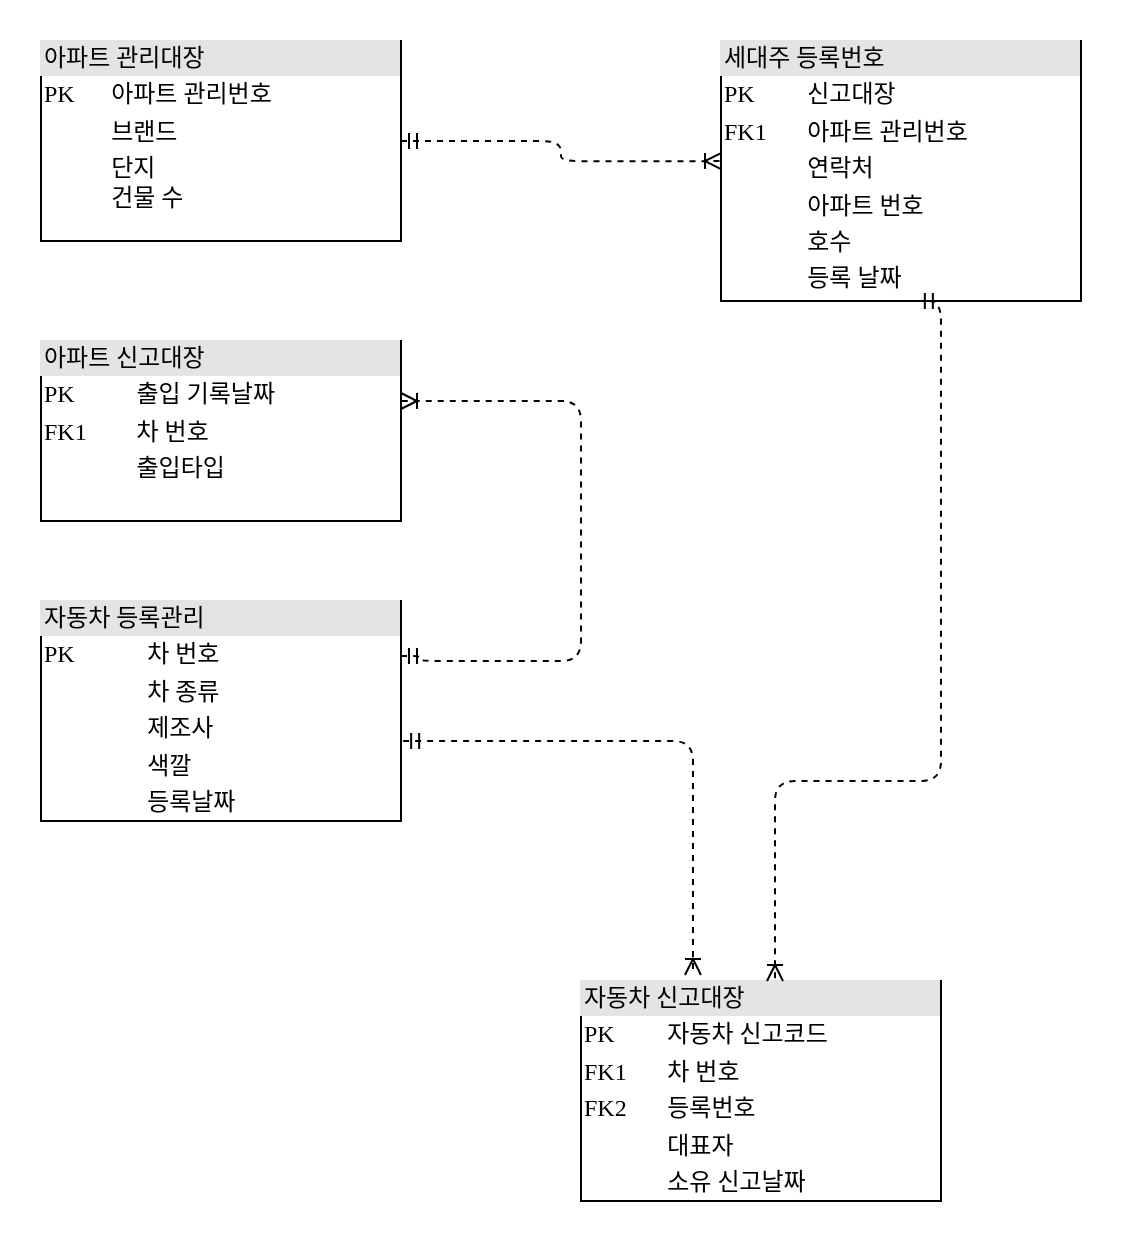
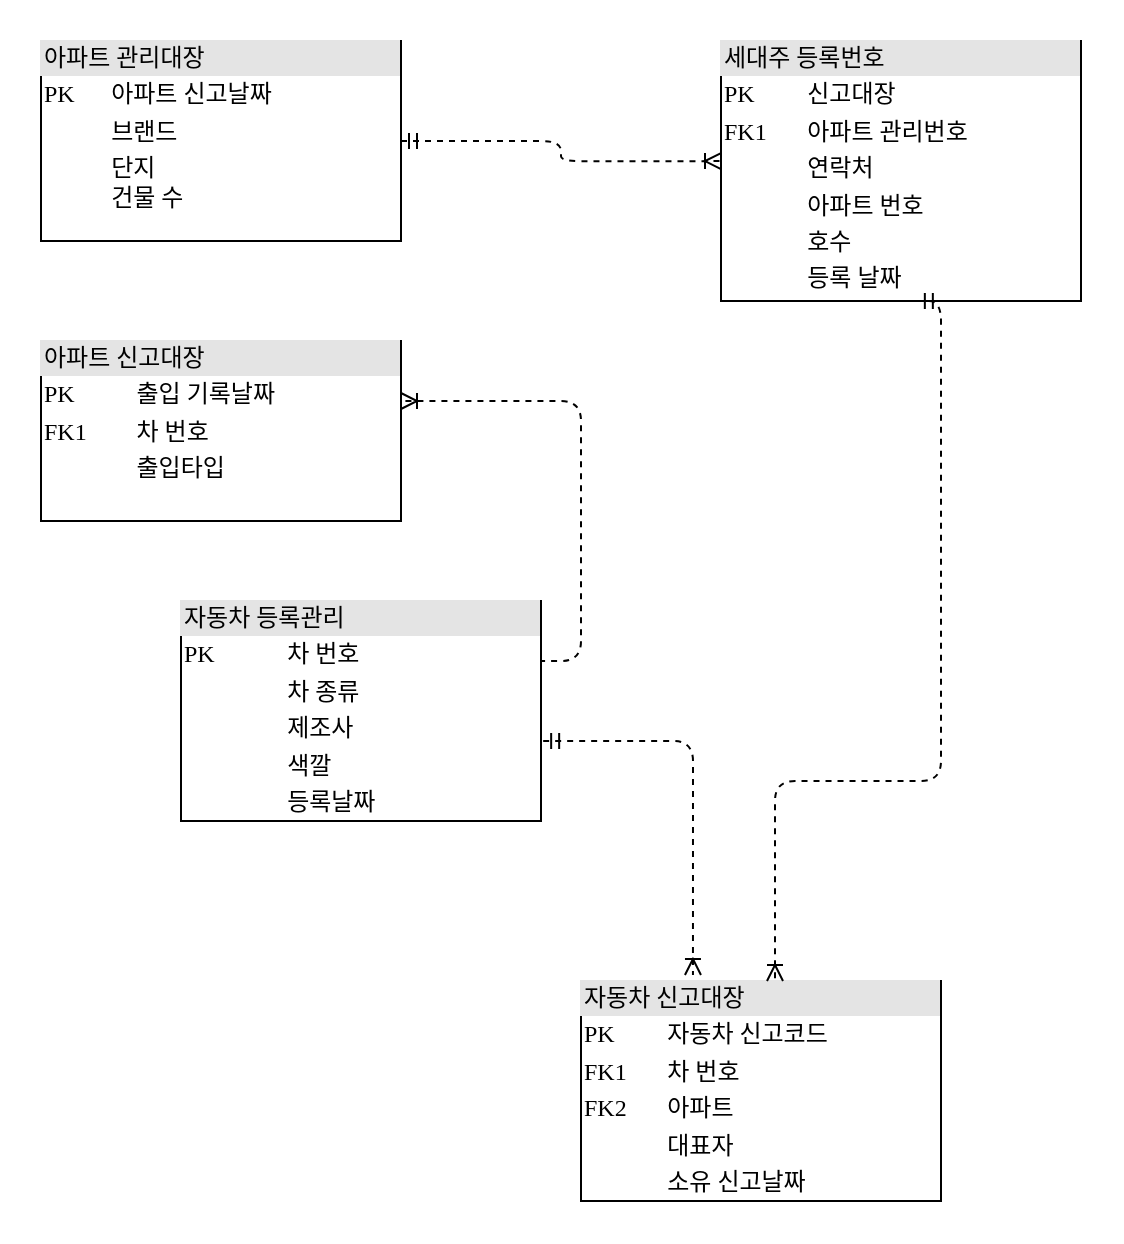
  <mxCell id="0" />
  <mxCell id="1" parent="0" />
- <mxCell id="2" value="&lt;div style=&quot;box-sizing:border-box;width:100%;background:#e4e4e4;padding:2px;&quot;&gt;아파트 관리대장&lt;/div&gt;&lt;table style=&quot;width:100%;font-size:1em;&quot; cellpadding=&quot;2&quot; cellspacing=&quot;0&quot;&gt;&lt;tbody&gt;&lt;tr&gt;&lt;td&gt;PK&lt;/td&gt;&lt;td&gt;아파트 관리번호&lt;/td&gt;&lt;/tr&gt;&lt;tr&gt;&lt;td&gt;&lt;br&gt;&lt;/td&gt;&lt;td&gt;브랜드&lt;/td&gt;&lt;/tr&gt;&lt;tr&gt;&lt;td&gt;&lt;/td&gt;&lt;td&gt;단지&lt;br&gt;건물 수&lt;/td&gt;&lt;/tr&gt;&lt;/tbody&gt;&lt;/table&gt;" style="verticalAlign=top;align=left;overflow=fill;html=1;rounded=0;shadow=0;comic=0;labelBackgroundColor=none;strokeWidth=1;fontFamily=Verdana;fontSize=12" parent="1" vertex="1"><mxGeometry x="20" y="20" width="180" height="100" as="geometry" /></mxCell>
+ <mxCell id="2" value="&lt;div style=&quot;box-sizing:border-box;width:100%;background:#e4e4e4;padding:2px;&quot;&gt;아파트 관리대장&lt;/div&gt;&lt;table style=&quot;width:100%;font-size:1em;&quot; cellpadding=&quot;2&quot; cellspacing=&quot;0&quot;&gt;&lt;tbody&gt;&lt;tr&gt;&lt;td&gt;PK&lt;/td&gt;&lt;td&gt;아파트 신고날짜&lt;/td&gt;&lt;/tr&gt;&lt;tr&gt;&lt;td&gt;&lt;br&gt;&lt;/td&gt;&lt;td&gt;브랜드&lt;/td&gt;&lt;/tr&gt;&lt;tr&gt;&lt;td&gt;&lt;/td&gt;&lt;td&gt;단지&lt;br&gt;건물 수&lt;/td&gt;&lt;/tr&gt;&lt;/tbody&gt;&lt;/table&gt;" style="verticalAlign=top;align=left;overflow=fill;html=1;rounded=0;shadow=0;comic=0;labelBackgroundColor=none;strokeWidth=1;fontFamily=Verdana;fontSize=12" parent="1" vertex="1"><mxGeometry x="20" y="20" width="180" height="100" as="geometry" /></mxCell>
  <mxCell id="3" style="edgeStyle=orthogonalEdgeStyle;html=1;dashed=1;labelBackgroundColor=none;startArrow=ERmandOne;endArrow=ERoneToMany;fontFamily=Verdana;fontSize=12;align=left;exitX=1;exitY=0.25;exitDx=0;exitDy=0;" parent="1" source="8" target="4" edge="1"><mxGeometry relative="1" as="geometry"><mxPoint x="370" y="400" as="sourcePoint" /><mxPoint x="210" y="385" as="targetPoint" /><Array as="points"><mxPoint x="210" y="328" /><mxPoint x="210" y="330" /><mxPoint x="290" y="330" /><mxPoint x="290" y="200" /></Array></mxGeometry></mxCell>
  <mxCell id="4" value="&lt;div style=&quot;box-sizing: border-box ; width: 100% ; background: #e4e4e4 ; padding: 2px&quot;&gt;아파트 신고대장&lt;/div&gt;&lt;table style=&quot;width: 100% ; font-size: 1em&quot; cellpadding=&quot;2&quot; cellspacing=&quot;0&quot;&gt;&lt;tbody&gt;&lt;tr&gt;&lt;td&gt;PK&lt;/td&gt;&lt;td&gt;출입 기록날짜&lt;/td&gt;&lt;/tr&gt;&lt;tr&gt;&lt;td&gt;FK1&lt;/td&gt;&lt;td&gt;차 번호&lt;/td&gt;&lt;/tr&gt;&lt;tr&gt;&lt;td&gt;&lt;/td&gt;&lt;td&gt;출입타입&lt;/td&gt;&lt;/tr&gt;&lt;tr&gt;&lt;td&gt;&lt;br&gt;&lt;/td&gt;&lt;td&gt;&lt;br&gt;&lt;/td&gt;&lt;/tr&gt;&lt;/tbody&gt;&lt;/table&gt;" style="verticalAlign=top;align=left;overflow=fill;html=1;rounded=0;shadow=0;comic=0;labelBackgroundColor=none;strokeWidth=1;fontFamily=Verdana;fontSize=12" parent="1" vertex="1"><mxGeometry x="20" y="170" width="180" height="90" as="geometry" /></mxCell>
  <mxCell id="5" value="&lt;div style=&quot;box-sizing: border-box ; width: 100% ; background: #e4e4e4 ; padding: 2px&quot;&gt;세대주 등록번호&lt;/div&gt;&lt;table style=&quot;width: 100% ; font-size: 1em&quot; cellpadding=&quot;2&quot; cellspacing=&quot;0&quot;&gt;&lt;tbody&gt;&lt;tr&gt;&lt;td&gt;PK&lt;/td&gt;&lt;td&gt;신고대장&lt;/td&gt;&lt;/tr&gt;&lt;tr&gt;&lt;td&gt;FK1&lt;/td&gt;&lt;td&gt;아파트 관리번호&lt;/td&gt;&lt;/tr&gt;&lt;tr&gt;&lt;td&gt;&lt;/td&gt;&lt;td&gt;연락처&lt;/td&gt;&lt;/tr&gt;&lt;tr&gt;&lt;td&gt;&lt;br&gt;&lt;/td&gt;&lt;td&gt;아파트 번호&lt;/td&gt;&lt;/tr&gt;&lt;tr&gt;&lt;td&gt;&lt;br&gt;&lt;/td&gt;&lt;td&gt;호수&lt;/td&gt;&lt;/tr&gt;&lt;tr&gt;&lt;td&gt;&lt;br&gt;&lt;/td&gt;&lt;td&gt;등록 날짜&lt;/td&gt;&lt;/tr&gt;&lt;tr&gt;&lt;td&gt;&lt;br&gt;&lt;/td&gt;&lt;td&gt;&lt;br&gt;&lt;/td&gt;&lt;/tr&gt;&lt;tr&gt;&lt;td&gt;&lt;br&gt;&lt;/td&gt;&lt;td&gt;&lt;br&gt;&lt;/td&gt;&lt;/tr&gt;&lt;tr&gt;&lt;td&gt;&lt;br&gt;&lt;/td&gt;&lt;td&gt;&lt;br&gt;&lt;/td&gt;&lt;/tr&gt;&lt;tr&gt;&lt;td&gt;&lt;br&gt;&lt;/td&gt;&lt;td&gt;&lt;br&gt;&lt;/td&gt;&lt;/tr&gt;&lt;tr&gt;&lt;td&gt;&lt;br&gt;&lt;/td&gt;&lt;td&gt;&lt;br&gt;&lt;/td&gt;&lt;/tr&gt;&lt;tr&gt;&lt;td&gt;&lt;br&gt;&lt;/td&gt;&lt;td&gt;&lt;br&gt;&lt;/td&gt;&lt;/tr&gt;&lt;tr&gt;&lt;td&gt;&lt;br&gt;&lt;/td&gt;&lt;td&gt;&lt;br&gt;&lt;/td&gt;&lt;/tr&gt;&lt;tr&gt;&lt;td&gt;&lt;br&gt;&lt;/td&gt;&lt;td&gt;&lt;br&gt;&lt;/td&gt;&lt;/tr&gt;&lt;tr&gt;&lt;td&gt;&lt;br&gt;&lt;/td&gt;&lt;td&gt;&lt;br&gt;&lt;/td&gt;&lt;/tr&gt;&lt;tr&gt;&lt;td&gt;&lt;br&gt;&lt;/td&gt;&lt;td&gt;&lt;br&gt;&lt;/td&gt;&lt;/tr&gt;&lt;tr&gt;&lt;td&gt;&lt;br&gt;&lt;/td&gt;&lt;td&gt;&lt;br&gt;&lt;/td&gt;&lt;/tr&gt;&lt;/tbody&gt;&lt;/table&gt;" style="verticalAlign=top;align=left;overflow=fill;html=1;rounded=0;shadow=0;comic=0;labelBackgroundColor=none;strokeWidth=1;fontFamily=Verdana;fontSize=12" parent="1" vertex="1"><mxGeometry x="360" y="20" width="180" height="130" as="geometry" /></mxCell>
- <mxCell id="6" value="&lt;div style=&quot;box-sizing: border-box ; width: 100% ; background: #e4e4e4 ; padding: 2px&quot;&gt;자동차 신고대장&lt;/div&gt;&lt;table style=&quot;width: 100% ; font-size: 1em&quot; cellpadding=&quot;2&quot; cellspacing=&quot;0&quot;&gt;&lt;tbody&gt;&lt;tr&gt;&lt;td&gt;PK&lt;/td&gt;&lt;td&gt;자동차 신고코드&lt;/td&gt;&lt;/tr&gt;&lt;tr&gt;&lt;td&gt;FK1&lt;/td&gt;&lt;td&gt;차 번호&lt;/td&gt;&lt;/tr&gt;&lt;tr&gt;&lt;td&gt;FK2&lt;/td&gt;&lt;td&gt;등록번호&lt;/td&gt;&lt;/tr&gt;&lt;tr&gt;&lt;td&gt;&lt;br&gt;&lt;/td&gt;&lt;td&gt;대표자&lt;/td&gt;&lt;/tr&gt;&lt;tr&gt;&lt;td&gt;&lt;br&gt;&lt;/td&gt;&lt;td&gt;소유 신고날짜&lt;/td&gt;&lt;/tr&gt;&lt;tr&gt;&lt;td&gt;&lt;br&gt;&lt;/td&gt;&lt;td&gt;&lt;br&gt;&lt;/td&gt;&lt;/tr&gt;&lt;/tbody&gt;&lt;/table&gt;" style="verticalAlign=top;align=left;overflow=fill;html=1;rounded=0;shadow=0;comic=0;labelBackgroundColor=none;strokeWidth=1;fontFamily=Verdana;fontSize=12" parent="1" vertex="1"><mxGeometry x="290" y="490" width="180" height="110" as="geometry" /></mxCell>
+ <mxCell id="6" value="&lt;div style=&quot;box-sizing: border-box ; width: 100% ; background: #e4e4e4 ; padding: 2px&quot;&gt;자동차 신고대장&lt;/div&gt;&lt;table style=&quot;width: 100% ; font-size: 1em&quot; cellpadding=&quot;2&quot; cellspacing=&quot;0&quot;&gt;&lt;tbody&gt;&lt;tr&gt;&lt;td&gt;PK&lt;/td&gt;&lt;td&gt;자동차 신고코드&lt;/td&gt;&lt;/tr&gt;&lt;tr&gt;&lt;td&gt;FK1&lt;/td&gt;&lt;td&gt;차 번호&lt;/td&gt;&lt;/tr&gt;&lt;tr&gt;&lt;td&gt;FK2&lt;/td&gt;&lt;td&gt;아파트&lt;/td&gt;&lt;/tr&gt;&lt;tr&gt;&lt;td&gt;&lt;br&gt;&lt;/td&gt;&lt;td&gt;대표자&lt;/td&gt;&lt;/tr&gt;&lt;tr&gt;&lt;td&gt;&lt;br&gt;&lt;/td&gt;&lt;td&gt;소유 신고날짜&lt;/td&gt;&lt;/tr&gt;&lt;tr&gt;&lt;td&gt;&lt;br&gt;&lt;/td&gt;&lt;td&gt;&lt;br&gt;&lt;/td&gt;&lt;/tr&gt;&lt;/tbody&gt;&lt;/table&gt;" style="verticalAlign=top;align=left;overflow=fill;html=1;rounded=0;shadow=0;comic=0;labelBackgroundColor=none;strokeWidth=1;fontFamily=Verdana;fontSize=12" parent="1" vertex="1"><mxGeometry x="290" y="490" width="180" height="110" as="geometry" /></mxCell>
  <mxCell id="7" style="edgeStyle=orthogonalEdgeStyle;html=1;dashed=1;labelBackgroundColor=none;startArrow=ERmandOne;endArrow=ERoneToMany;fontFamily=Verdana;fontSize=12;align=left;entryX=0;entryY=0.462;entryDx=0;entryDy=0;entryPerimeter=0;" edge="1" parent="1" source="2" target="5"><mxGeometry relative="1" as="geometry"><mxPoint x="210" y="80" as="sourcePoint" /><mxPoint x="350" y="80" as="targetPoint" /><Array as="points" /></mxGeometry></mxCell>
- <mxCell id="8" value="&lt;div style=&quot;box-sizing: border-box ; width: 100% ; background: #e4e4e4 ; padding: 2px&quot;&gt;자동차 등록관리&lt;/div&gt;&lt;table style=&quot;width: 100% ; font-size: 1em&quot; cellpadding=&quot;2&quot; cellspacing=&quot;0&quot;&gt;&lt;tbody&gt;&lt;tr&gt;&lt;td&gt;PK&lt;/td&gt;&lt;td&gt;차 번호&lt;/td&gt;&lt;/tr&gt;&lt;tr&gt;&lt;td&gt;&lt;br&gt;&lt;/td&gt;&lt;td&gt;차 종류&lt;/td&gt;&lt;/tr&gt;&lt;tr&gt;&lt;td&gt;&lt;br&gt;&lt;/td&gt;&lt;td&gt;제조사&lt;/td&gt;&lt;/tr&gt;&lt;tr&gt;&lt;td&gt;&lt;br&gt;&lt;/td&gt;&lt;td&gt;색깔&lt;br&gt;&lt;/td&gt;&lt;/tr&gt;&lt;tr&gt;&lt;td&gt;&lt;br&gt;&lt;/td&gt;&lt;td&gt;등록날짜&lt;/td&gt;&lt;/tr&gt;&lt;tr&gt;&lt;td&gt;&lt;br&gt;&lt;/td&gt;&lt;td&gt;&lt;br&gt;&lt;/td&gt;&lt;/tr&gt;&lt;/tbody&gt;&lt;/table&gt;" style="verticalAlign=top;align=left;overflow=fill;html=1;rounded=0;shadow=0;comic=0;labelBackgroundColor=none;strokeWidth=1;fontFamily=Verdana;fontSize=12" vertex="1" parent="1"><mxGeometry x="20" y="300" width="180" height="110" as="geometry" /></mxCell>
+ <mxCell id="8" value="&lt;div style=&quot;box-sizing: border-box ; width: 100% ; background: #e4e4e4 ; padding: 2px&quot;&gt;자동차 등록관리&lt;/div&gt;&lt;table style=&quot;width: 100% ; font-size: 1em&quot; cellpadding=&quot;2&quot; cellspacing=&quot;0&quot;&gt;&lt;tbody&gt;&lt;tr&gt;&lt;td&gt;PK&lt;/td&gt;&lt;td&gt;차 번호&lt;/td&gt;&lt;/tr&gt;&lt;tr&gt;&lt;td&gt;&lt;br&gt;&lt;/td&gt;&lt;td&gt;차 종류&lt;/td&gt;&lt;/tr&gt;&lt;tr&gt;&lt;td&gt;&lt;br&gt;&lt;/td&gt;&lt;td&gt;제조사&lt;/td&gt;&lt;/tr&gt;&lt;tr&gt;&lt;td&gt;&lt;br&gt;&lt;/td&gt;&lt;td&gt;색깔&lt;br&gt;&lt;/td&gt;&lt;/tr&gt;&lt;tr&gt;&lt;td&gt;&lt;br&gt;&lt;/td&gt;&lt;td&gt;등록날짜&lt;/td&gt;&lt;/tr&gt;&lt;tr&gt;&lt;td&gt;&lt;br&gt;&lt;/td&gt;&lt;td&gt;&lt;br&gt;&lt;/td&gt;&lt;/tr&gt;&lt;/tbody&gt;&lt;/table&gt;" style="verticalAlign=top;align=left;overflow=fill;html=1;rounded=0;shadow=0;comic=0;labelBackgroundColor=none;strokeWidth=1;fontFamily=Verdana;fontSize=12" vertex="1" parent="1"><mxGeometry x="90" y="300" width="180" height="110" as="geometry" /></mxCell>
  <mxCell id="9" style="edgeStyle=orthogonalEdgeStyle;rounded=0;orthogonalLoop=1;jettySize=auto;html=1;exitX=0.5;exitY=1;exitDx=0;exitDy=0;" edge="1" parent="1" source="6" target="6"><mxGeometry relative="1" as="geometry" /></mxCell>
  <mxCell id="10" style="edgeStyle=orthogonalEdgeStyle;html=1;labelBackgroundColor=none;startArrow=ERmandOne;endArrow=ERoneToMany;fontFamily=Verdana;fontSize=12;align=left;dashed=1;entryX=0.561;entryY=-0.027;entryDx=0;entryDy=0;entryPerimeter=0;exitX=0.544;exitY=1;exitDx=0;exitDy=0;exitPerimeter=0;" edge="1" parent="1" source="5"><mxGeometry relative="1" as="geometry"><mxPoint x="450" y="220" as="sourcePoint" /><mxPoint x="387" y="490" as="targetPoint" /><Array as="points"><mxPoint x="470" y="150" /><mxPoint x="470" y="390" /><mxPoint x="387" y="390" /></Array></mxGeometry></mxCell>
  <mxCell id="11" style="edgeStyle=orthogonalEdgeStyle;html=1;labelBackgroundColor=none;startArrow=ERmandOne;endArrow=ERoneToMany;fontFamily=Verdana;fontSize=12;align=left;dashed=1;entryX=0.311;entryY=-0.027;entryDx=0;entryDy=0;entryPerimeter=0;exitX=1.006;exitY=0.636;exitDx=0;exitDy=0;exitPerimeter=0;" edge="1" parent="1" source="8" target="6"><mxGeometry relative="1" as="geometry"><mxPoint x="330" y="370" as="sourcePoint" /><mxPoint x="520" y="420" as="targetPoint" /><Array as="points"><mxPoint x="346" y="370" /></Array></mxGeometry></mxCell>
